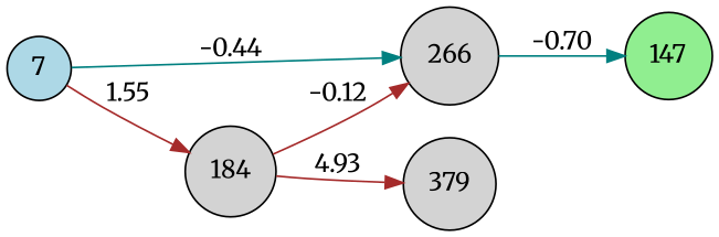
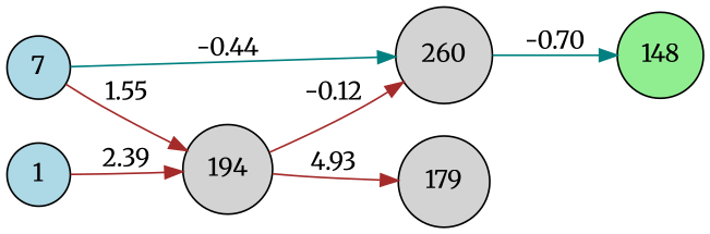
  digraph {
    fontname=Merriweather
    rankdir=LR
    node [fillcolor=lightgray fontname=Merriweather shape=circle style=filled]
    edge [color=brown fontname=Merriweather]
    n1 [fillcolor=lightblue label=7]
-   n2 [label=184]
-   n3 [label=266]
-   n4 [label=379]
-   n5 [fillcolor=lightgreen label=147]
+   n2 [label=194]
+   n3 [label=260]
+   n4 [label=179]
+   n5 [fillcolor=lightgreen label=148]
+   n6 [fillcolor=lightblue label=1]
    n1 -> n2 [label=1.55]
    n1 -> n3 [color=teal label=-0.44]
    n2 -> n3 [label=-0.12]
    n2 -> n4 [label=4.93]
    n3 -> n5 [color=teal label=-0.70]
+   n6 -> n2 [label=2.39]
  }
